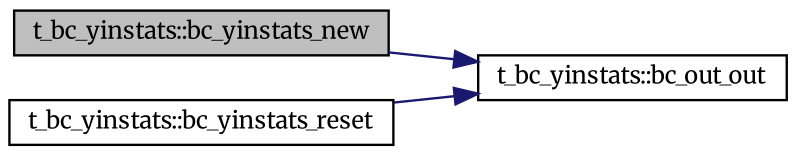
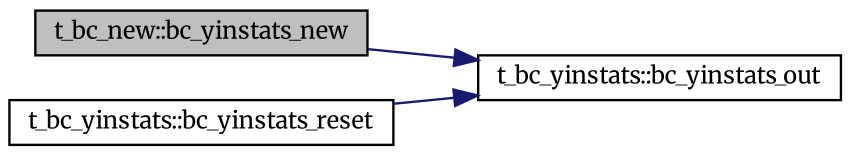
  digraph {
    fontname=Merriweather
    rankdir=LR
    node [color=black fontname=Merriweather fontsize=10 shape=record]
    edge [color=midnightblue fontname=Merriweather fontsize=10 labelfontname=FreeSans labelfontsize=10 style=solid]
-   n1 [fillcolor=grey75 fontcolor=black height=0.2 label="t_bc_yinstats::bc_yinstats_new" style=filled width=0.4]
-   n2 [height=0.2 label="t_bc_yinstats::bc_out_out" width=0.4]
+   n1 [fillcolor=grey75 fontcolor=black height=0.2 label="t_bc_new::bc_yinstats_new" style=filled width=0.4]
+   n2 [height=0.2 label="t_bc_yinstats::bc_yinstats_out" width=0.4]
    n3 [height=0.2 label="t_bc_yinstats::bc_yinstats_reset" width=0.4]
    n1 -> n2
    n3 -> n2
  }
